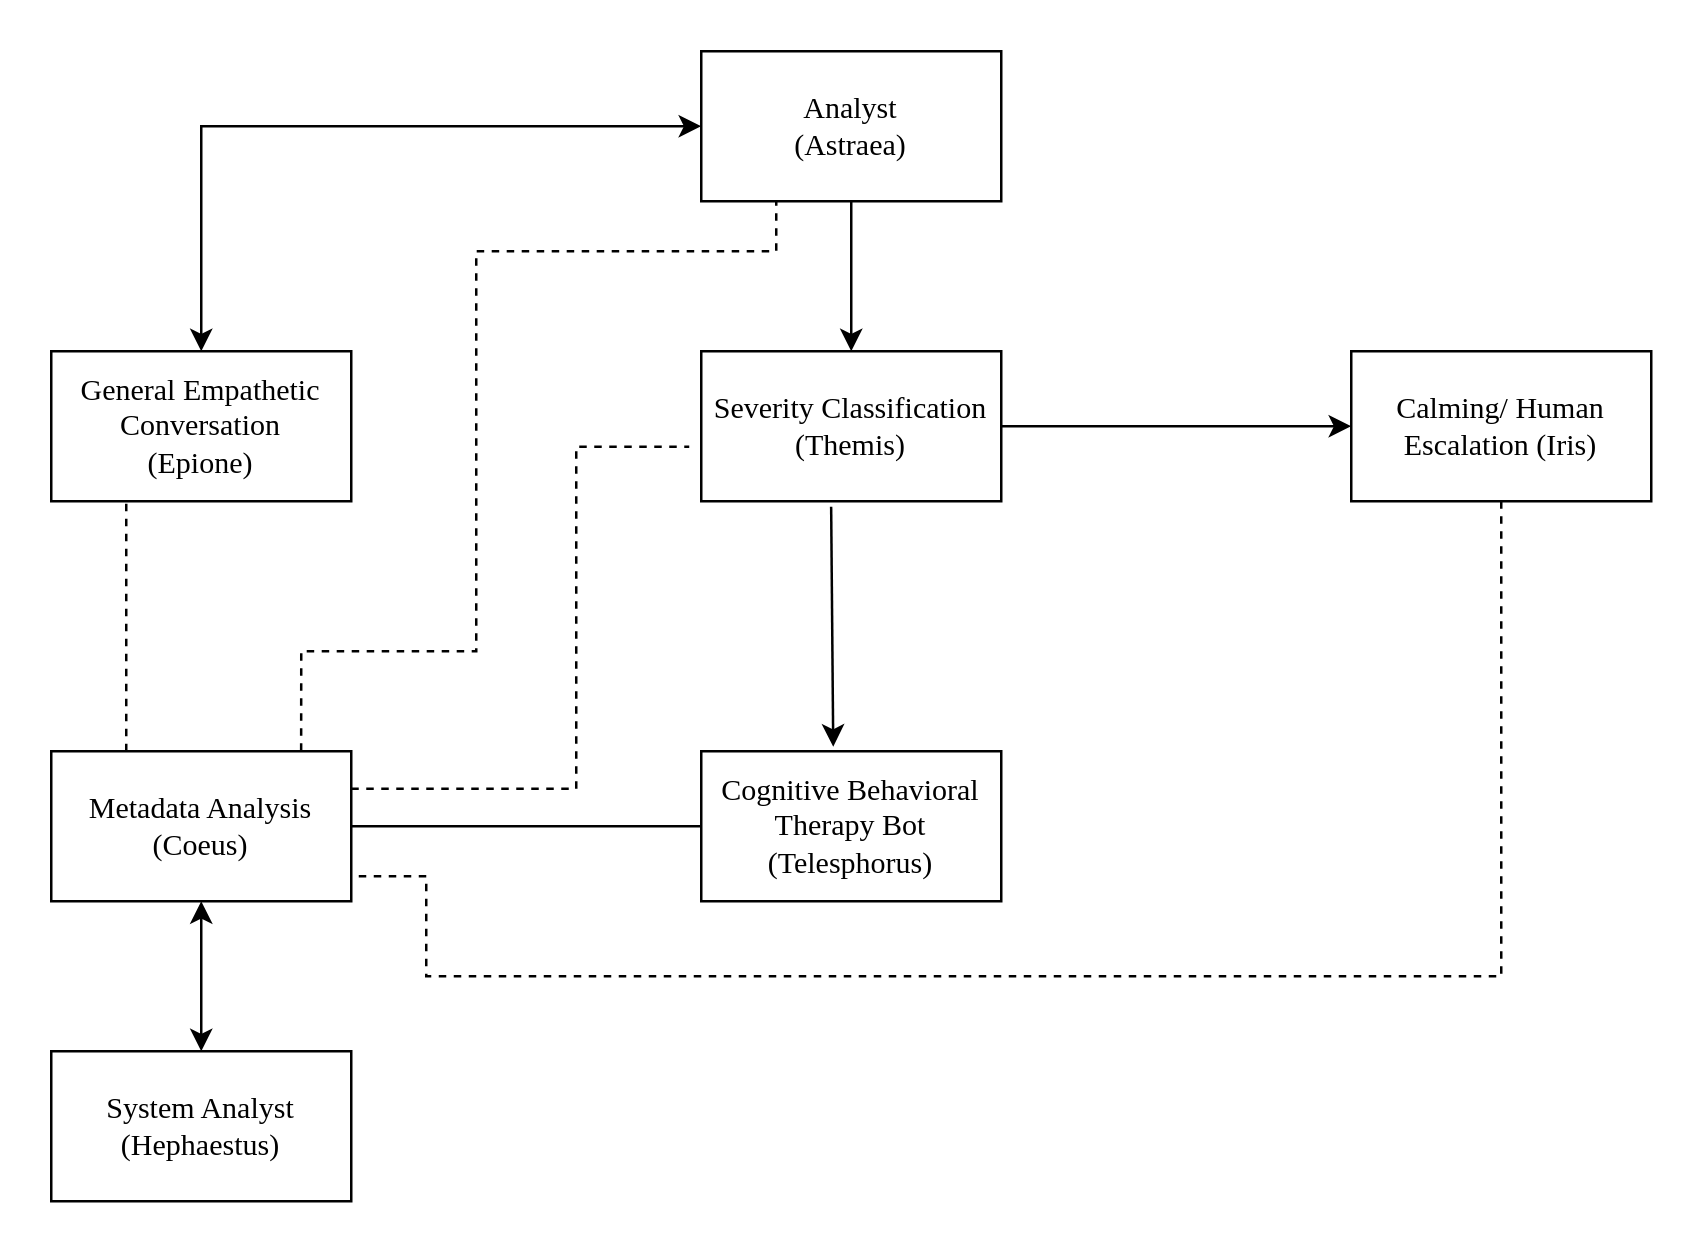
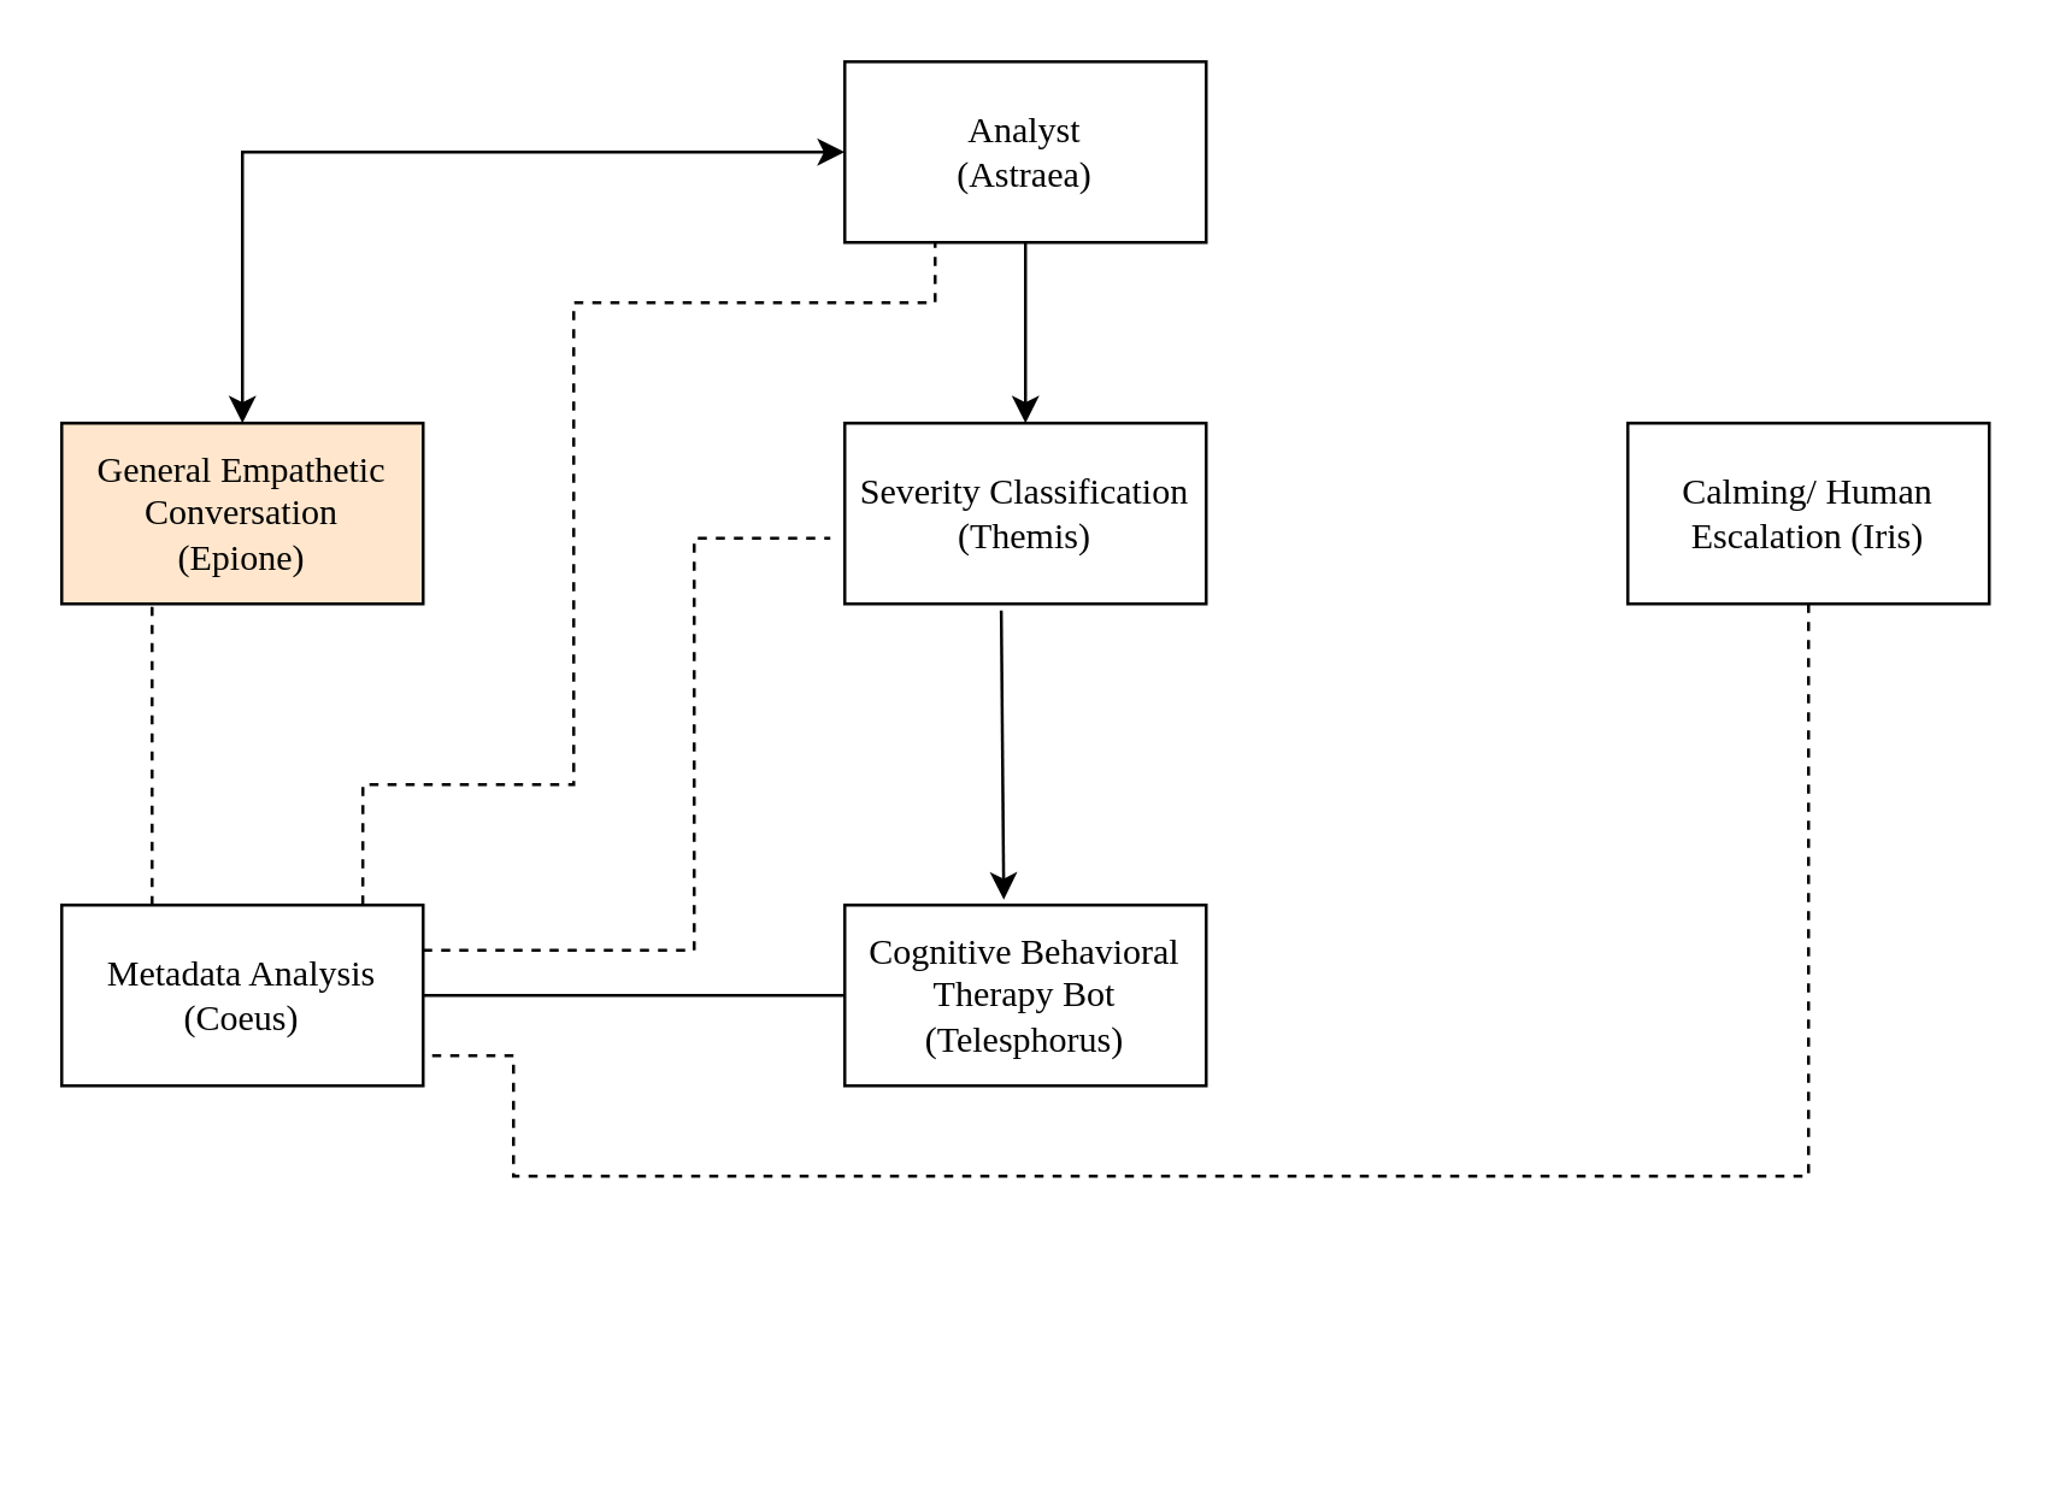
  <mxCell id="0" />
  <mxCell id="1" parent="0" />
  <mxCell id="2" value="Analyst&lt;br&gt;(Astraea)" style="rounded=0;whiteSpace=wrap;html=1;fontFamily=Times New Roman;" vertex="1" parent="1"><mxGeometry x="280" y="20" width="120" height="60" as="geometry" /></mxCell>
  <mxCell id="3" value="Severity Classification&lt;br&gt;(Themis)" style="rounded=0;whiteSpace=wrap;html=1;fontFamily=Times New Roman;" vertex="1" parent="1"><mxGeometry x="280" y="140" width="120" height="60" as="geometry" /></mxCell>
  <mxCell id="4" value="Calming/ Human Escalation (Iris)" style="rounded=0;whiteSpace=wrap;html=1;fontFamily=Times New Roman;" vertex="1" parent="1"><mxGeometry x="540" y="140" width="120" height="60" as="geometry" /></mxCell>
- <mxCell id="5" value="General Empathetic Conversation&lt;br&gt;(Epione)" style="rounded=0;whiteSpace=wrap;html=1;fontFamily=Times New Roman;" vertex="1" parent="1"><mxGeometry x="20" y="140" width="120" height="60" as="geometry" /></mxCell>
+ <mxCell id="5" value="General Empathetic Conversation&lt;br&gt;(Epione)" style="rounded=0;whiteSpace=wrap;html=1;fontFamily=Times New Roman;fillColor=#ffe6cc;" vertex="1" parent="1"><mxGeometry x="20" y="140" width="120" height="60" as="geometry" /></mxCell>
  <mxCell id="6" value="Metadata Analysis (Coeus)" style="rounded=0;whiteSpace=wrap;html=1;fontFamily=Times New Roman;" vertex="1" parent="1"><mxGeometry x="20" y="300" width="120" height="60" as="geometry" /></mxCell>
  <mxCell id="7" value="Cognitive Behavioral Therapy Bot (Telesphorus)" style="rounded=0;whiteSpace=wrap;html=1;fontStyle=0;fontSize=12;fontFamily=Times New Roman;" vertex="1" parent="1"><mxGeometry x="280" y="300" width="120" height="60" as="geometry" /></mxCell>
- <mxCell id="8" value="System Analyst (Hephaestus)" style="rounded=0;whiteSpace=wrap;html=1;fontFamily=Times New Roman;" vertex="1" parent="1"><mxGeometry x="20" y="420" width="120" height="60" as="geometry" /></mxCell>
  <mxCell id="9" value="" style="endArrow=none;dashed=1;html=1;entryX=0.25;entryY=1;entryDx=0;entryDy=0;exitX=0.25;exitY=0;exitDx=0;exitDy=0;" edge="1" parent="1" source="6" target="5"><mxGeometry width="50" height="50" relative="1" as="geometry"><mxPoint x="40" y="310" as="sourcePoint" /><mxPoint x="90" y="260" as="targetPoint" /></mxGeometry></mxCell>
  <mxCell id="10" value="" style="endArrow=none;dashed=1;html=1;exitX=1;exitY=0.25;exitDx=0;exitDy=0;entryX=-0.04;entryY=0.637;entryDx=0;entryDy=0;entryPerimeter=0;edgeStyle=orthogonalEdgeStyle;rounded=0;" edge="1" parent="1" source="6" target="3"><mxGeometry width="50" height="50" relative="1" as="geometry"><mxPoint x="60" y="310" as="sourcePoint" /><mxPoint x="100" y="260" as="targetPoint" /><Array as="points"><mxPoint x="230" y="315" /><mxPoint x="230" y="178" /></Array></mxGeometry></mxCell>
  <mxCell id="11" value="" style="endArrow=none;html=1;exitX=1;exitY=0.5;exitDx=0;exitDy=0;edgeStyle=orthogonalEdgeStyle;dashed=0;fontSize=12;" edge="1" parent="1" source="6" target="7"><mxGeometry width="50" height="50" relative="1" as="geometry"><mxPoint x="130" y="360" as="sourcePoint" /><mxPoint x="180" y="310" as="targetPoint" /></mxGeometry></mxCell>
  <mxCell id="12" value="" style="endArrow=none;dashed=1;html=1;strokeWidth=1;exitX=0.5;exitY=1;exitDx=0;exitDy=0;edgeStyle=orthogonalEdgeStyle;rounded=0;" edge="1" parent="1" source="4"><mxGeometry width="50" height="50" relative="1" as="geometry"><mxPoint x="90" y="400" as="sourcePoint" /><mxPoint x="140" y="350" as="targetPoint" /><Array as="points"><mxPoint x="600" y="390" /><mxPoint x="170" y="390" /><mxPoint x="170" y="350" /></Array></mxGeometry></mxCell>
  <mxCell id="13" value="" style="endArrow=none;dashed=1;html=1;exitX=0.833;exitY=-0.003;exitDx=0;exitDy=0;entryX=0.25;entryY=1;entryDx=0;entryDy=0;edgeStyle=orthogonalEdgeStyle;rounded=0;exitPerimeter=0;" edge="1" parent="1" source="6" target="2"><mxGeometry width="50" height="50" relative="1" as="geometry"><mxPoint x="150" y="325" as="sourcePoint" /><mxPoint x="285.2" y="188.22" as="targetPoint" /><Array as="points"><mxPoint x="120" y="260" /><mxPoint x="190" y="260" /><mxPoint x="190" y="100" /><mxPoint x="310" y="100" /></Array></mxGeometry></mxCell>
- <mxCell id="14" value="" style="endArrow=classic;startArrow=classic;html=1;strokeWidth=1;exitX=0.5;exitY=0;exitDx=0;exitDy=0;entryX=0.5;entryY=1;entryDx=0;entryDy=0;" edge="1" parent="1" source="8" target="6"><mxGeometry width="50" height="50" relative="1" as="geometry"><mxPoint x="50" y="400" as="sourcePoint" /><mxPoint x="100" y="350" as="targetPoint" /></mxGeometry></mxCell>
  <mxCell id="15" value="" style="endArrow=classic;startArrow=classic;html=1;strokeWidth=1;exitX=0.5;exitY=0;exitDx=0;exitDy=0;entryX=0;entryY=0.5;entryDx=0;entryDy=0;edgeStyle=orthogonalEdgeStyle;rounded=0;" edge="1" parent="1" source="5" target="2"><mxGeometry width="50" height="50" relative="1" as="geometry"><mxPoint x="60" y="180" as="sourcePoint" /><mxPoint x="110" y="130" as="targetPoint" /></mxGeometry></mxCell>
  <mxCell id="16" value="" style="endArrow=classic;html=1;strokeWidth=1;exitX=0.433;exitY=1.037;exitDx=0;exitDy=0;exitPerimeter=0;entryX=0.44;entryY=-0.03;entryDx=0;entryDy=0;entryPerimeter=0;fontSize=12;" edge="1" parent="1" source="3" target="7"><mxGeometry width="50" height="50" relative="1" as="geometry"><mxPoint x="320" y="250" as="sourcePoint" /><mxPoint x="370" y="200" as="targetPoint" /></mxGeometry></mxCell>
  <mxCell id="17" value="" style="endArrow=classic;html=1;strokeWidth=1;exitX=0.5;exitY=1;exitDx=0;exitDy=0;entryX=0.5;entryY=0;entryDx=0;entryDy=0;" edge="1" parent="1" source="2" target="3"><mxGeometry width="50" height="50" relative="1" as="geometry"><mxPoint x="341.96" y="212.22" as="sourcePoint" /><mxPoint x="342.8" y="308.2" as="targetPoint" /></mxGeometry></mxCell>
- <mxCell id="18" value="" style="endArrow=classic;html=1;strokeWidth=1;exitX=1;exitY=0.5;exitDx=0;exitDy=0;entryX=0;entryY=0.5;entryDx=0;entryDy=0;" edge="1" parent="1" source="3" target="4"><mxGeometry width="50" height="50" relative="1" as="geometry"><mxPoint x="351.96" y="222.22" as="sourcePoint" /><mxPoint x="352.8" y="318.2" as="targetPoint" /></mxGeometry></mxCell>
